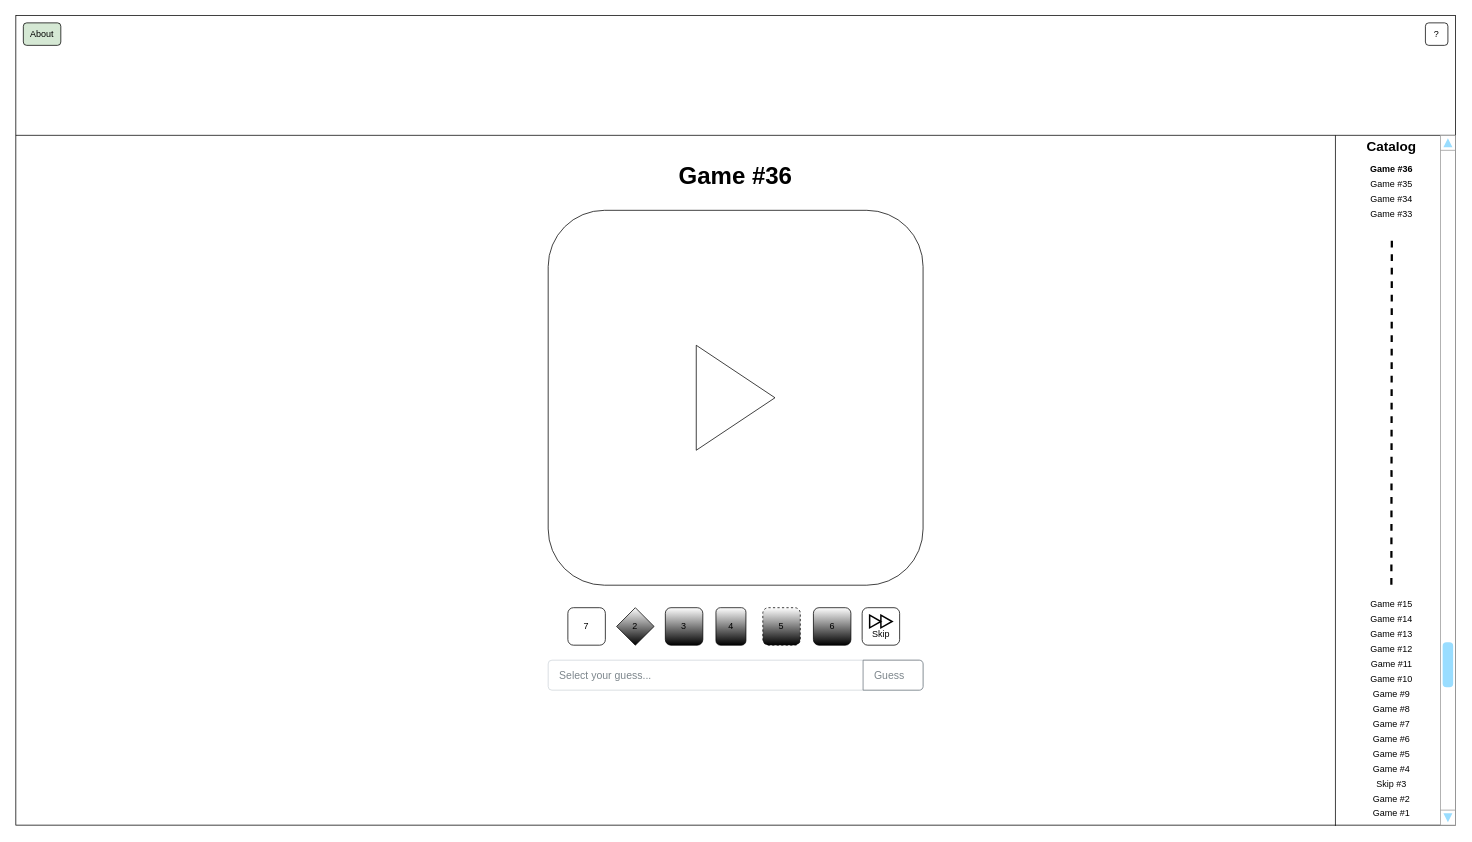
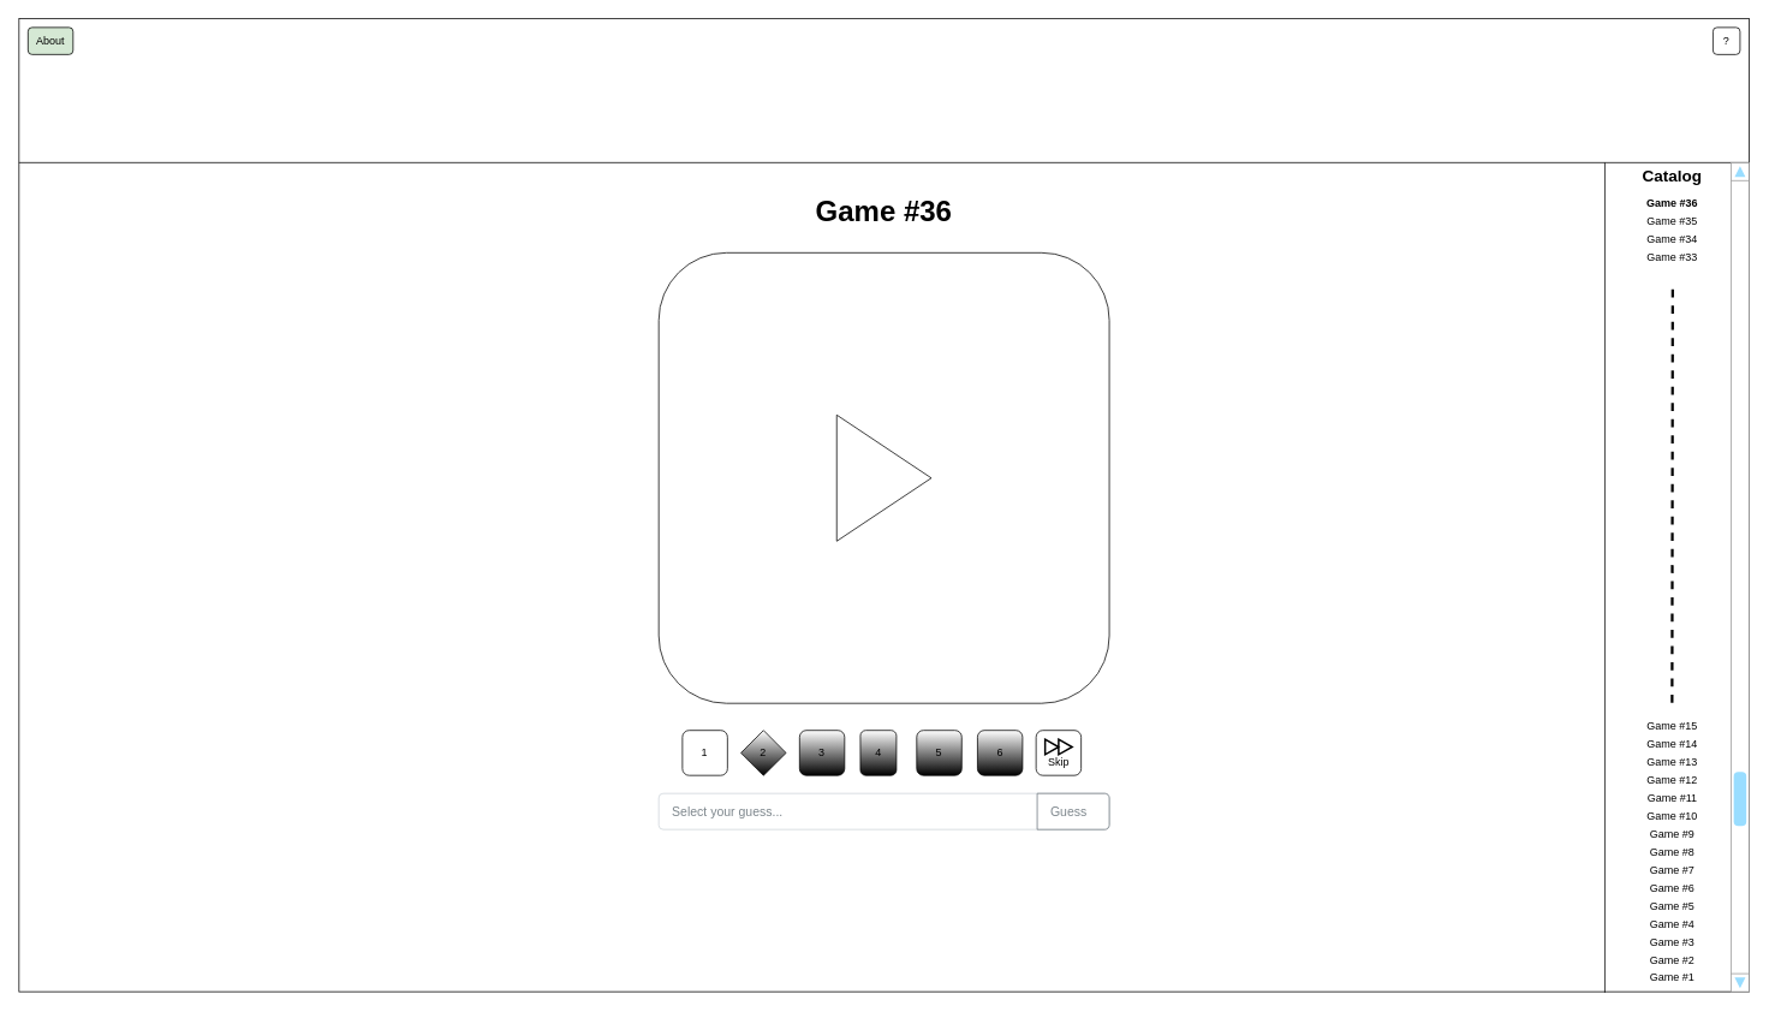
  <mxCell id="0" />
  <mxCell id="1" parent="0" />
  <mxCell id="2" value="" style="rounded=0;whiteSpace=wrap;html=1;" parent="1" vertex="1"><mxGeometry width="1920" height="1080" as="geometry" x="20" y="20" /></mxCell>
  <mxCell id="3" value="" style="endArrow=none;html=1;rounded=0;" parent="1" edge="1"><mxGeometry width="50" height="50" relative="1" as="geometry"><mxPoint y="180" as="sourcePoint" x="20" /><mxPoint x="1940" y="180" as="targetPoint" /></mxGeometry></mxCell>
  <mxCell id="4" value="About" style="rounded=1;whiteSpace=wrap;html=1;fillColor=#d5e8d4;" parent="1" vertex="1"><mxGeometry x="30" y="30" width="50" height="30" as="geometry" /></mxCell>
  <mxCell id="5" value="?" style="rounded=1;whiteSpace=wrap;html=1;fontStyle=0" parent="1" vertex="1"><mxGeometry x="1900" y="30" width="30" height="30" as="geometry" /></mxCell>
  <mxCell id="6" value="" style="rounded=1;whiteSpace=wrap;html=1;" parent="1" vertex="1"><mxGeometry x="730" y="280" width="500" height="500" as="geometry" /></mxCell>
  <mxCell id="7" value="" style="triangle;whiteSpace=wrap;html=1;" parent="1" vertex="1"><mxGeometry x="927.5" y="460" width="105" height="140" as="geometry" /></mxCell>
- <mxCell id="8" value="7" style="rounded=1;whiteSpace=wrap;html=1;" parent="1" vertex="1"><mxGeometry x="756.25" y="810" width="50" height="50" as="geometry" /></mxCell>
+ <mxCell id="8" value="1" style="rounded=1;whiteSpace=wrap;html=1;" parent="1" vertex="1"><mxGeometry x="756.25" y="810" width="50" height="50" as="geometry" /></mxCell>
  <mxCell id="9" value="2" style="rhombus;whiteSpace=wrap;html=1;gradientColor=default;" parent="1" vertex="1"><mxGeometry x="821.25" y="810" width="50" height="50" as="geometry" /></mxCell>
  <mxCell id="10" value="3" style="rounded=1;whiteSpace=wrap;html=1;gradientColor=default;" parent="1" vertex="1"><mxGeometry x="886.25" y="810" width="50" height="50" as="geometry" /></mxCell>
  <mxCell id="11" value="4" style="rounded=1;whiteSpace=wrap;html=1;gradientColor=default;" parent="1" vertex="1"><mxGeometry x="953.75" y="810" width="40" height="50" as="geometry" /></mxCell>
- <mxCell id="12" value="5" style="rounded=1;whiteSpace=wrap;html=1;gradientColor=default;dashed=1;" parent="1" vertex="1"><mxGeometry x="1016.25" y="810" width="50" height="50" as="geometry" /></mxCell>
+ <mxCell id="12" value="5" style="rounded=1;whiteSpace=wrap;html=1;gradientColor=default;" parent="1" vertex="1"><mxGeometry x="1016.25" y="810" width="50" height="50" as="geometry" /></mxCell>
  <mxCell id="13" value="Select your guess..." style="html=1;shadow=0;dashed=0;shape=mxgraph.bootstrap.rrect;rSize=5;strokeColor=#CED4DA;html=1;whiteSpace=wrap;fillColor=#FFFFFF;fontColor=#7D868C;align=left;spacing=15;fontSize=14;" parent="1" vertex="1"><mxGeometry x="730" y="880" width="500" height="40" as="geometry" /></mxCell>
  <mxCell id="14" value="Guess" style="html=1;shadow=0;dashed=0;shape=mxgraph.bootstrap.rightButton;strokeColor=#6C757D;gradientColor=inherit;fontColor=inherit;fillColor=#ffffff;rSize=5;perimeter=none;whiteSpace=wrap;resizeHeight=1;fontSize=14;align=left;spacing=15;" parent="13" vertex="1"><mxGeometry x="1" width="80" height="40" relative="1" as="geometry"><mxPoint x="-80" as="offset" /></mxGeometry></mxCell>
  <mxCell id="15" value="" style="rounded=1;whiteSpace=wrap;html=1;" parent="1" vertex="1"><mxGeometry x="1148.75" y="810" width="50" height="50" as="geometry" /></mxCell>
  <mxCell id="16" value="" style="html=1;verticalLabelPosition=bottom;align=center;labelBackgroundColor=#ffffff;verticalAlign=top;strokeWidth=2;strokeColor=#000000;shadow=0;dashed=0;shape=mxgraph.ios7.icons.forward;" parent="1" vertex="1"><mxGeometry x="1158.75" y="820" width="30" height="16.8" as="geometry" /></mxCell>
  <mxCell id="17" value="Skip&lt;br&gt;" style="text;html=1;strokeColor=none;fillColor=none;align=center;verticalAlign=middle;whiteSpace=wrap;rounded=0;" parent="1" vertex="1"><mxGeometry x="1143.75" y="830" width="60" height="30" as="geometry" /></mxCell>
  <mxCell id="18" value="" style="endArrow=none;html=1;rounded=0;" parent="1" edge="1"><mxGeometry width="50" height="50" relative="1" as="geometry"><mxPoint x="1780" y="1101" as="sourcePoint" /><mxPoint x="1780" y="180" as="targetPoint" /></mxGeometry></mxCell>
  <mxCell id="19" value="&lt;b&gt;&lt;font style=&quot;font-size: 18px;&quot;&gt;Catalog&lt;/font&gt;&lt;/b&gt;" style="text;html=1;strokeColor=none;fillColor=none;align=center;verticalAlign=middle;whiteSpace=wrap;rounded=0;" parent="1" vertex="1"><mxGeometry x="1810" y="180" width="90" height="30" as="geometry" /></mxCell>
  <mxCell id="20" value="Game #36" style="text;html=1;strokeColor=none;fillColor=none;align=center;verticalAlign=middle;whiteSpace=wrap;rounded=0;fontStyle=1" parent="1" vertex="1"><mxGeometry x="1825" y="210" width="60" height="30" as="geometry" /></mxCell>
  <mxCell id="21" value="" style="verticalLabelPosition=bottom;shadow=0;dashed=0;align=center;html=1;verticalAlign=top;strokeWidth=1;shape=mxgraph.mockup.navigation.scrollBar;strokeColor=#999999;barPos=20;fillColor2=#99ddff;strokeColor2=none;direction=north;" parent="1" vertex="1"><mxGeometry x="1920" y="180" width="20" height="920" as="geometry" /></mxCell>
  <mxCell id="22" value="Game #8" style="text;html=1;strokeColor=none;fillColor=none;align=center;verticalAlign=middle;whiteSpace=wrap;rounded=0;" parent="1" vertex="1"><mxGeometry x="1825" y="930" width="60" height="30" as="geometry" /></mxCell>
  <mxCell id="23" value="Game #7" style="text;html=1;strokeColor=none;fillColor=none;align=center;verticalAlign=middle;whiteSpace=wrap;rounded=0;" parent="1" vertex="1"><mxGeometry x="1825" y="950" width="60" height="30" as="geometry" /></mxCell>
  <mxCell id="24" value="Game #6" style="text;html=1;strokeColor=none;fillColor=none;align=center;verticalAlign=middle;whiteSpace=wrap;rounded=0;" parent="1" vertex="1"><mxGeometry x="1825" y="970" width="60" height="30" as="geometry" /></mxCell>
  <mxCell id="25" value="Game #5" style="text;html=1;strokeColor=none;fillColor=none;align=center;verticalAlign=middle;whiteSpace=wrap;rounded=0;" parent="1" vertex="1"><mxGeometry x="1825" y="990" width="60" height="30" as="geometry" /></mxCell>
  <mxCell id="26" value="Game #4" style="text;html=1;strokeColor=none;fillColor=none;align=center;verticalAlign=middle;whiteSpace=wrap;rounded=0;" parent="1" vertex="1"><mxGeometry x="1825" y="1010" width="60" height="30" as="geometry" /></mxCell>
- <mxCell id="27" value="Skip #3" style="text;html=1;strokeColor=none;fillColor=none;align=center;verticalAlign=middle;whiteSpace=wrap;rounded=0;" parent="1" vertex="1"><mxGeometry x="1825" y="1030" width="60" height="30" as="geometry" /></mxCell>
+ <mxCell id="27" value="Game #3" style="text;html=1;strokeColor=none;fillColor=none;align=center;verticalAlign=middle;whiteSpace=wrap;rounded=0;" parent="1" vertex="1"><mxGeometry x="1825" y="1030" width="60" height="30" as="geometry" /></mxCell>
  <mxCell id="28" value="Game #2" style="text;html=1;strokeColor=none;fillColor=none;align=center;verticalAlign=middle;whiteSpace=wrap;rounded=0;" parent="1" vertex="1"><mxGeometry x="1825" y="1050" width="60" height="30" as="geometry" /></mxCell>
  <mxCell id="29" value="Game #15" style="text;html=1;strokeColor=none;fillColor=none;align=center;verticalAlign=middle;whiteSpace=wrap;rounded=0;" parent="1" vertex="1"><mxGeometry x="1825" y="790" width="60" height="30" as="geometry" /></mxCell>
  <mxCell id="30" value="Game #14" style="text;html=1;strokeColor=none;fillColor=none;align=center;verticalAlign=middle;whiteSpace=wrap;rounded=0;" parent="1" vertex="1"><mxGeometry x="1825" y="810" width="60" height="30" as="geometry" /></mxCell>
  <mxCell id="31" value="Game #13" style="text;html=1;strokeColor=none;fillColor=none;align=center;verticalAlign=middle;whiteSpace=wrap;rounded=0;" parent="1" vertex="1"><mxGeometry x="1825" y="830" width="60" height="30" as="geometry" /></mxCell>
  <mxCell id="32" value="Game #12" style="text;html=1;strokeColor=none;fillColor=none;align=center;verticalAlign=middle;whiteSpace=wrap;rounded=0;" parent="1" vertex="1"><mxGeometry x="1825" y="850" width="60" height="30" as="geometry" /></mxCell>
  <mxCell id="33" value="Game #11" style="text;html=1;strokeColor=none;fillColor=none;align=center;verticalAlign=middle;whiteSpace=wrap;rounded=0;" parent="1" vertex="1"><mxGeometry x="1825" y="870" width="60" height="30" as="geometry" /></mxCell>
  <mxCell id="34" value="Game #10" style="text;html=1;strokeColor=none;fillColor=none;align=center;verticalAlign=middle;whiteSpace=wrap;rounded=0;" parent="1" vertex="1"><mxGeometry x="1825" y="890" width="60" height="30" as="geometry" /></mxCell>
  <mxCell id="35" value="Game #9" style="text;html=1;strokeColor=none;fillColor=none;align=center;verticalAlign=middle;whiteSpace=wrap;rounded=0;" parent="1" vertex="1"><mxGeometry x="1825" y="910" width="60" height="30" as="geometry" /></mxCell>
  <mxCell id="36" value="Game #35" style="text;html=1;strokeColor=none;fillColor=none;align=center;verticalAlign=middle;whiteSpace=wrap;rounded=0;" parent="1" vertex="1"><mxGeometry x="1825" y="230" width="60" height="30" as="geometry" /></mxCell>
  <mxCell id="37" value="Game #34" style="text;html=1;strokeColor=none;fillColor=none;align=center;verticalAlign=middle;whiteSpace=wrap;rounded=0;" parent="1" vertex="1"><mxGeometry x="1825" y="250" width="60" height="30" as="geometry" /></mxCell>
  <mxCell id="38" value="Game #33" style="text;html=1;strokeColor=none;fillColor=none;align=center;verticalAlign=middle;whiteSpace=wrap;rounded=0;" parent="1" vertex="1"><mxGeometry x="1825" y="270" width="60" height="30" as="geometry" /></mxCell>
  <mxCell id="39" value="Game #1" style="text;html=1;strokeColor=none;fillColor=none;align=center;verticalAlign=middle;whiteSpace=wrap;rounded=0;" parent="1" vertex="1"><mxGeometry x="1825" y="1069" width="60" height="30" as="geometry" /></mxCell>
  <mxCell id="40" value="&lt;font size=&quot;1&quot; style=&quot;&quot;&gt;&lt;b style=&quot;font-size: 32px;&quot;&gt;Game #36&lt;/b&gt;&lt;/font&gt;" style="text;html=1;strokeColor=none;fillColor=none;align=center;verticalAlign=middle;whiteSpace=wrap;rounded=0;" parent="1" vertex="1"><mxGeometry x="705" y="200" width="550" height="70" as="geometry" /></mxCell>
  <mxCell id="41" value="" style="endArrow=none;dashed=1;html=1;rounded=0;exitX=0.958;exitY=0.694;exitDx=0;exitDy=0;exitPerimeter=0;strokeWidth=3;" parent="1" edge="1"><mxGeometry width="50" height="50" relative="1" as="geometry"><mxPoint x="1854.58" y="779.52" as="sourcePoint" /><mxPoint x="1855.22" y="320" as="targetPoint" /></mxGeometry></mxCell>
  <mxCell id="42" value="6" style="rounded=1;whiteSpace=wrap;html=1;gradientColor=default;" vertex="1" parent="1"><mxGeometry x="1083.75" y="810" width="50" height="50" as="geometry" /></mxCell>
